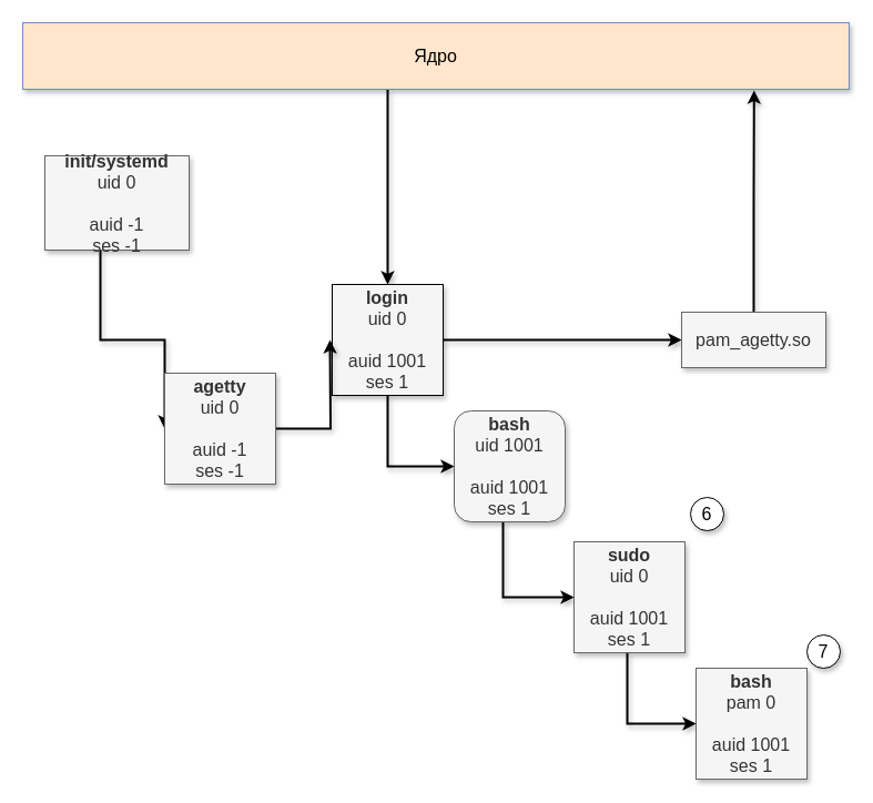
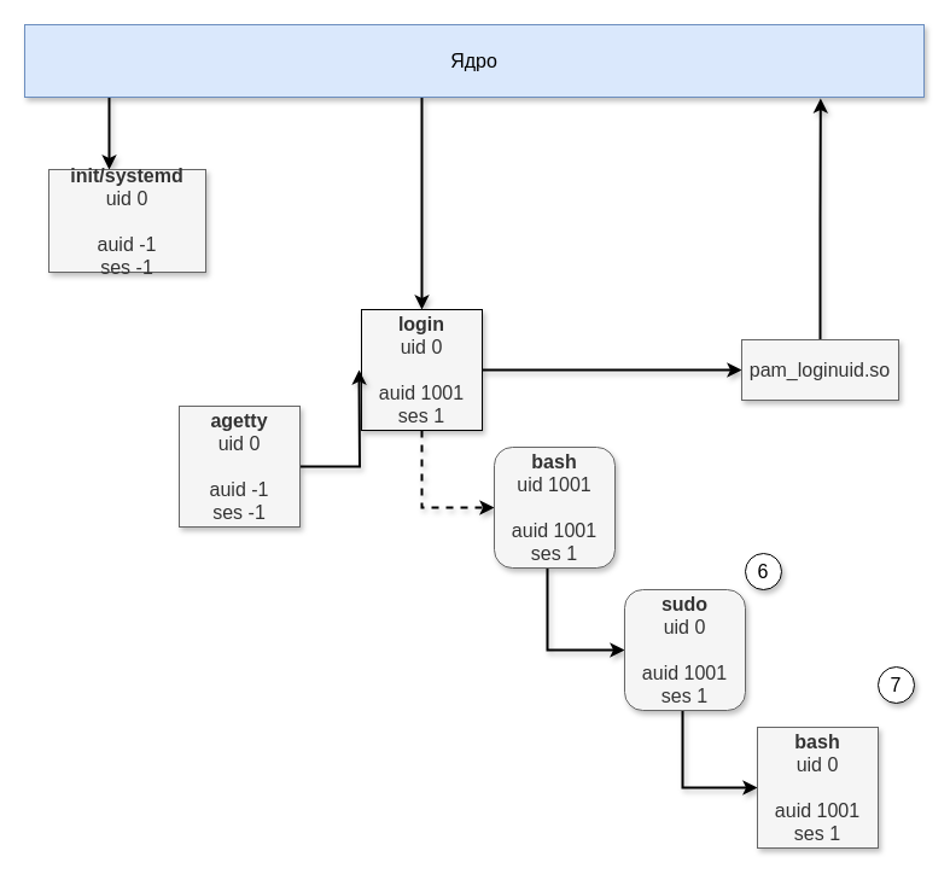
  <mxCell id="0" />
  <mxCell id="1" parent="0" />
+ <mxCell id="2" style="edgeStyle=orthogonalEdgeStyle;rounded=0;orthogonalLoop=1;jettySize=auto;html=1;shadow=1;strokeWidth=2;" parent="1" source="4" target="6" edge="1"><mxGeometry relative="1" as="geometry"><Array as="points"><mxPoint x="90" y="100" /><mxPoint x="90" y="100" /></Array></mxGeometry></mxCell>
  <mxCell id="3" style="edgeStyle=orthogonalEdgeStyle;rounded=0;orthogonalLoop=1;jettySize=auto;html=1;entryX=0.5;entryY=0;entryDx=0;entryDy=0;strokeColor=#000000;strokeWidth=2;shadow=1;" edge="1" parent="1" source="4" target="9"><mxGeometry relative="1" as="geometry"><Array as="points"><mxPoint x="349" y="129" /><mxPoint x="349" y="129" /></Array></mxGeometry></mxCell>
- <mxCell id="4" value="&lt;font style=&quot;font-size: 16px&quot;&gt;Ядро&lt;/font&gt;" style="rounded=0;whiteSpace=wrap;html=1;fillColor=#ffe6cc;strokeColor=#6c8ebf;shadow=1;" parent="1" vertex="1"><mxGeometry x="20" y="20" width="745" height="60" as="geometry" /></mxCell>
- <mxCell id="5" style="edgeStyle=orthogonalEdgeStyle;rounded=0;orthogonalLoop=1;jettySize=auto;html=1;entryX=0;entryY=0.5;entryDx=0;entryDy=0;strokeWidth=2;shadow=1;" parent="1" source="6" target="18" edge="1"><mxGeometry relative="1" as="geometry"><Array as="points"><mxPoint x="90" y="306" /></Array></mxGeometry></mxCell>
+ <mxCell id="4" value="&lt;font style=&quot;font-size: 16px&quot;&gt;Ядро&lt;/font&gt;" style="rounded=0;whiteSpace=wrap;html=1;fillColor=#dae8fc;strokeColor=#6c8ebf;shadow=1;" parent="1" vertex="1"><mxGeometry x="20" y="20" width="745" height="60" as="geometry" /></mxCell>
  <mxCell id="6" value="&lt;font style=&quot;font-size: 16px&quot;&gt;&lt;b&gt;init/systemd&lt;br&gt;&lt;/b&gt;uid 0&lt;br&gt;&lt;br&gt;auid -1&lt;br&gt;ses -1&lt;br&gt;&lt;/font&gt;" style="whiteSpace=wrap;html=1;aspect=fixed;shadow=1;fillColor=#f5f5f5;strokeColor=#666666;fontColor=#333333;" parent="1" vertex="1"><mxGeometry x="40" y="140" width="130" height="85" as="geometry" /></mxCell>
  <mxCell id="7" style="edgeStyle=orthogonalEdgeStyle;rounded=0;orthogonalLoop=1;jettySize=auto;html=1;entryX=0;entryY=0.5;entryDx=0;entryDy=0;strokeWidth=2;shadow=1;" parent="1" source="9" target="11" edge="1"><mxGeometry relative="1" as="geometry" /></mxCell>
- <mxCell id="8" style="edgeStyle=orthogonalEdgeStyle;rounded=0;orthogonalLoop=1;jettySize=auto;html=1;entryX=0;entryY=0.5;entryDx=0;entryDy=0;strokeWidth=2;shadow=1;" parent="1" source="9" target="13" edge="1"><mxGeometry relative="1" as="geometry"><Array as="points"><mxPoint x="349" y="420" /></Array></mxGeometry></mxCell>
+ <mxCell id="8" style="edgeStyle=orthogonalEdgeStyle;rounded=0;orthogonalLoop=1;jettySize=auto;html=1;entryX=0;entryY=0.5;entryDx=0;entryDy=0;strokeWidth=2;shadow=1;dashed=1;" parent="1" source="9" target="13" edge="1"><mxGeometry relative="1" as="geometry"><Array as="points"><mxPoint x="349" y="420" /></Array></mxGeometry></mxCell>
  <mxCell id="9" value="&lt;font style=&quot;font-size: 16px&quot;&gt;&lt;b&gt;login&lt;br&gt;&lt;/b&gt;uid 0&lt;br&gt;&lt;br&gt;auid 1001&lt;br&gt;ses 1&lt;br&gt;&lt;/font&gt;" style="whiteSpace=wrap;html=1;aspect=fixed;shadow=1;fillColor=#f5f5f5;fontColor=#333333;strokeColor=#000000;" parent="1" vertex="1"><mxGeometry x="299" y="256" width="100" height="100" as="geometry" /></mxCell>
  <mxCell id="10" style="edgeStyle=orthogonalEdgeStyle;rounded=0;orthogonalLoop=1;jettySize=auto;html=1;entryX=0.885;entryY=1.017;entryDx=0;entryDy=0;entryPerimeter=0;strokeWidth=2;strokeColor=#000000;shadow=1;" edge="1" parent="1" source="11" target="4"><mxGeometry relative="1" as="geometry" /></mxCell>
- <mxCell id="11" value="&lt;font style=&quot;font-size: 16px&quot;&gt;pam_agetty.so&lt;/font&gt;" style="rounded=0;whiteSpace=wrap;html=1;shadow=1;fillColor=#f5f5f5;strokeColor=#666666;fontColor=#333333;" parent="1" vertex="1"><mxGeometry x="614" y="281" width="130" height="50" as="geometry" /></mxCell>
+ <mxCell id="11" value="&lt;font style=&quot;font-size: 16px&quot;&gt;pam_loginuid.so&lt;/font&gt;" style="rounded=0;whiteSpace=wrap;html=1;shadow=1;fillColor=#f5f5f5;strokeColor=#666666;fontColor=#333333;" parent="1" vertex="1"><mxGeometry x="614" y="281" width="130" height="50" as="geometry" /></mxCell>
  <mxCell id="12" style="edgeStyle=orthogonalEdgeStyle;rounded=0;orthogonalLoop=1;jettySize=auto;html=1;entryX=0;entryY=0.5;entryDx=0;entryDy=0;strokeWidth=2;shadow=1;" parent="1" source="13" target="15" edge="1"><mxGeometry relative="1" as="geometry"><Array as="points"><mxPoint x="453" y="538" /></Array></mxGeometry></mxCell>
  <mxCell id="13" value="&lt;font style=&quot;font-size: 16px&quot;&gt;&lt;b&gt;bash&lt;br&gt;&lt;/b&gt;uid 1001&lt;br&gt;&lt;br&gt;auid 1001&lt;br&gt;ses 1&lt;br&gt;&lt;/font&gt;" style="whiteSpace=wrap;html=1;aspect=fixed;shadow=1;fillColor=#f5f5f5;strokeColor=#666666;fontColor=#333333;rounded=1;" parent="1" vertex="1"><mxGeometry x="409" y="370" width="100" height="100" as="geometry" /></mxCell>
  <mxCell id="14" style="edgeStyle=orthogonalEdgeStyle;rounded=0;orthogonalLoop=1;jettySize=auto;html=1;entryX=0;entryY=0.5;entryDx=0;entryDy=0;strokeWidth=2;shadow=1;" parent="1" source="15" target="16" edge="1"><mxGeometry relative="1" as="geometry"><Array as="points"><mxPoint x="565" y="652" /></Array></mxGeometry></mxCell>
- <mxCell id="15" value="&lt;font style=&quot;font-size: 16px&quot;&gt;&lt;b&gt;sudo&lt;br&gt;&lt;/b&gt;uid 0&lt;br&gt;&lt;br&gt;auid 1001&lt;br&gt;ses 1&lt;br&gt;&lt;/font&gt;" style="whiteSpace=wrap;html=1;aspect=fixed;shadow=1;fillColor=#f5f5f5;strokeColor=#666666;fontColor=#333333;" parent="1" vertex="1"><mxGeometry x="517" y="488" width="100" height="100" as="geometry" /></mxCell>
- <mxCell id="16" value="&lt;font style=&quot;font-size: 16px&quot;&gt;&lt;b&gt;bash&lt;br&gt;&lt;/b&gt;pam 0&lt;br&gt;&lt;br&gt;auid 1001&lt;br&gt;ses 1&lt;br&gt;&lt;/font&gt;" style="whiteSpace=wrap;html=1;aspect=fixed;shadow=1;fillColor=#f5f5f5;strokeColor=#666666;fontColor=#333333;" parent="1" vertex="1"><mxGeometry x="627" y="602" width="100" height="100" as="geometry" /></mxCell>
+ <mxCell id="15" value="&lt;font style=&quot;font-size: 16px&quot;&gt;&lt;b&gt;sudo&lt;br&gt;&lt;/b&gt;uid 0&lt;br&gt;&lt;br&gt;auid 1001&lt;br&gt;ses 1&lt;br&gt;&lt;/font&gt;" style="whiteSpace=wrap;html=1;aspect=fixed;shadow=1;fillColor=#f5f5f5;strokeColor=#666666;fontColor=#333333;rounded=1;" parent="1" vertex="1"><mxGeometry x="517" y="488" width="100" height="100" as="geometry" /></mxCell>
+ <mxCell id="16" value="&lt;font style=&quot;font-size: 16px&quot;&gt;&lt;b&gt;bash&lt;br&gt;&lt;/b&gt;uid 0&lt;br&gt;&lt;br&gt;auid 1001&lt;br&gt;ses 1&lt;br&gt;&lt;/font&gt;" style="whiteSpace=wrap;html=1;aspect=fixed;shadow=1;fillColor=#f5f5f5;strokeColor=#666666;fontColor=#333333;" parent="1" vertex="1"><mxGeometry x="627" y="602" width="100" height="100" as="geometry" /></mxCell>
  <mxCell id="17" style="edgeStyle=orthogonalEdgeStyle;rounded=0;orthogonalLoop=1;jettySize=auto;html=1;strokeWidth=2;shadow=1;" parent="1" source="18" edge="1"><mxGeometry relative="1" as="geometry"><mxPoint x="297" y="306" as="targetPoint" /></mxGeometry></mxCell>
  <mxCell id="18" value="&lt;font style=&quot;font-size: 16px&quot;&gt;&lt;b&gt;agetty&lt;br&gt;&lt;/b&gt;uid 0&lt;br&gt;&lt;br&gt;auid -1&lt;br&gt;ses -1&lt;br&gt;&lt;/font&gt;" style="whiteSpace=wrap;html=1;aspect=fixed;shadow=1;fillColor=#f5f5f5;strokeColor=#666666;fontColor=#333333;" parent="1" vertex="1"><mxGeometry x="148" y="336" width="100" height="100" as="geometry" /></mxCell>
- <mxCell id="19" value="&lt;font style=&quot;font-size: 16px&quot;&gt;6&lt;/font&gt;" style="ellipse;whiteSpace=wrap;html=1;aspect=fixed;shadow=1;" parent="1" vertex="1"><mxGeometry x="622" y="448" width="30" height="30" as="geometry" /></mxCell>
- <mxCell id="20" value="&lt;font style=&quot;font-size: 16px&quot;&gt;7&lt;/font&gt;" style="ellipse;whiteSpace=wrap;html=1;aspect=fixed;shadow=1;" parent="1" vertex="1"><mxGeometry x="727" y="572" width="30" height="30" as="geometry" /></mxCell>
+ <mxCell id="19" value="&lt;font style=&quot;font-size: 16px&quot;&gt;6&lt;/font&gt;" style="ellipse;whiteSpace=wrap;html=1;aspect=fixed;shadow=1;" parent="1" vertex="1"><mxGeometry x="617" y="458" width="30" height="30" as="geometry" /></mxCell>
+ <mxCell id="20" value="&lt;font style=&quot;font-size: 16px&quot;&gt;7&lt;/font&gt;" style="ellipse;whiteSpace=wrap;html=1;aspect=fixed;shadow=1;" parent="1" vertex="1"><mxGeometry x="727" y="552" width="30" height="30" as="geometry" /></mxCell>
